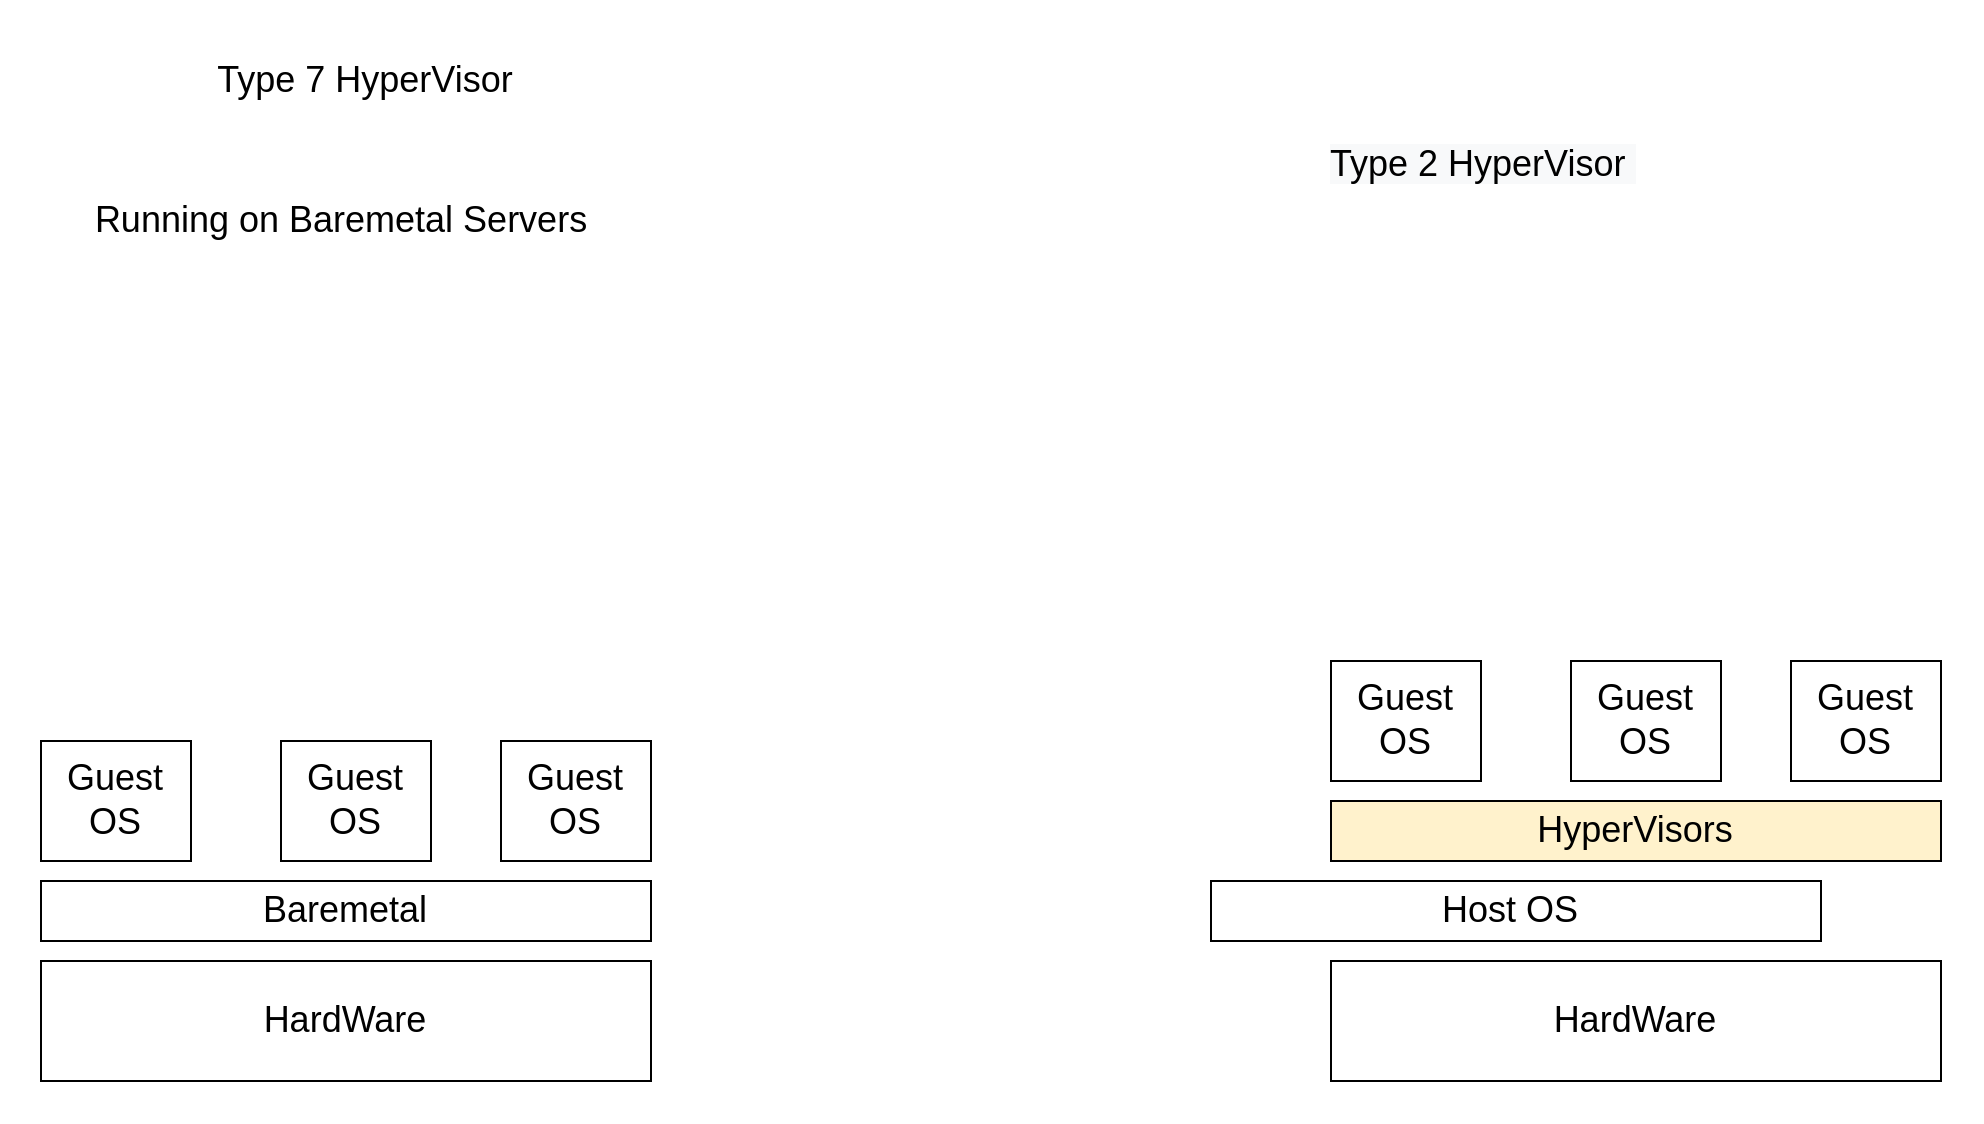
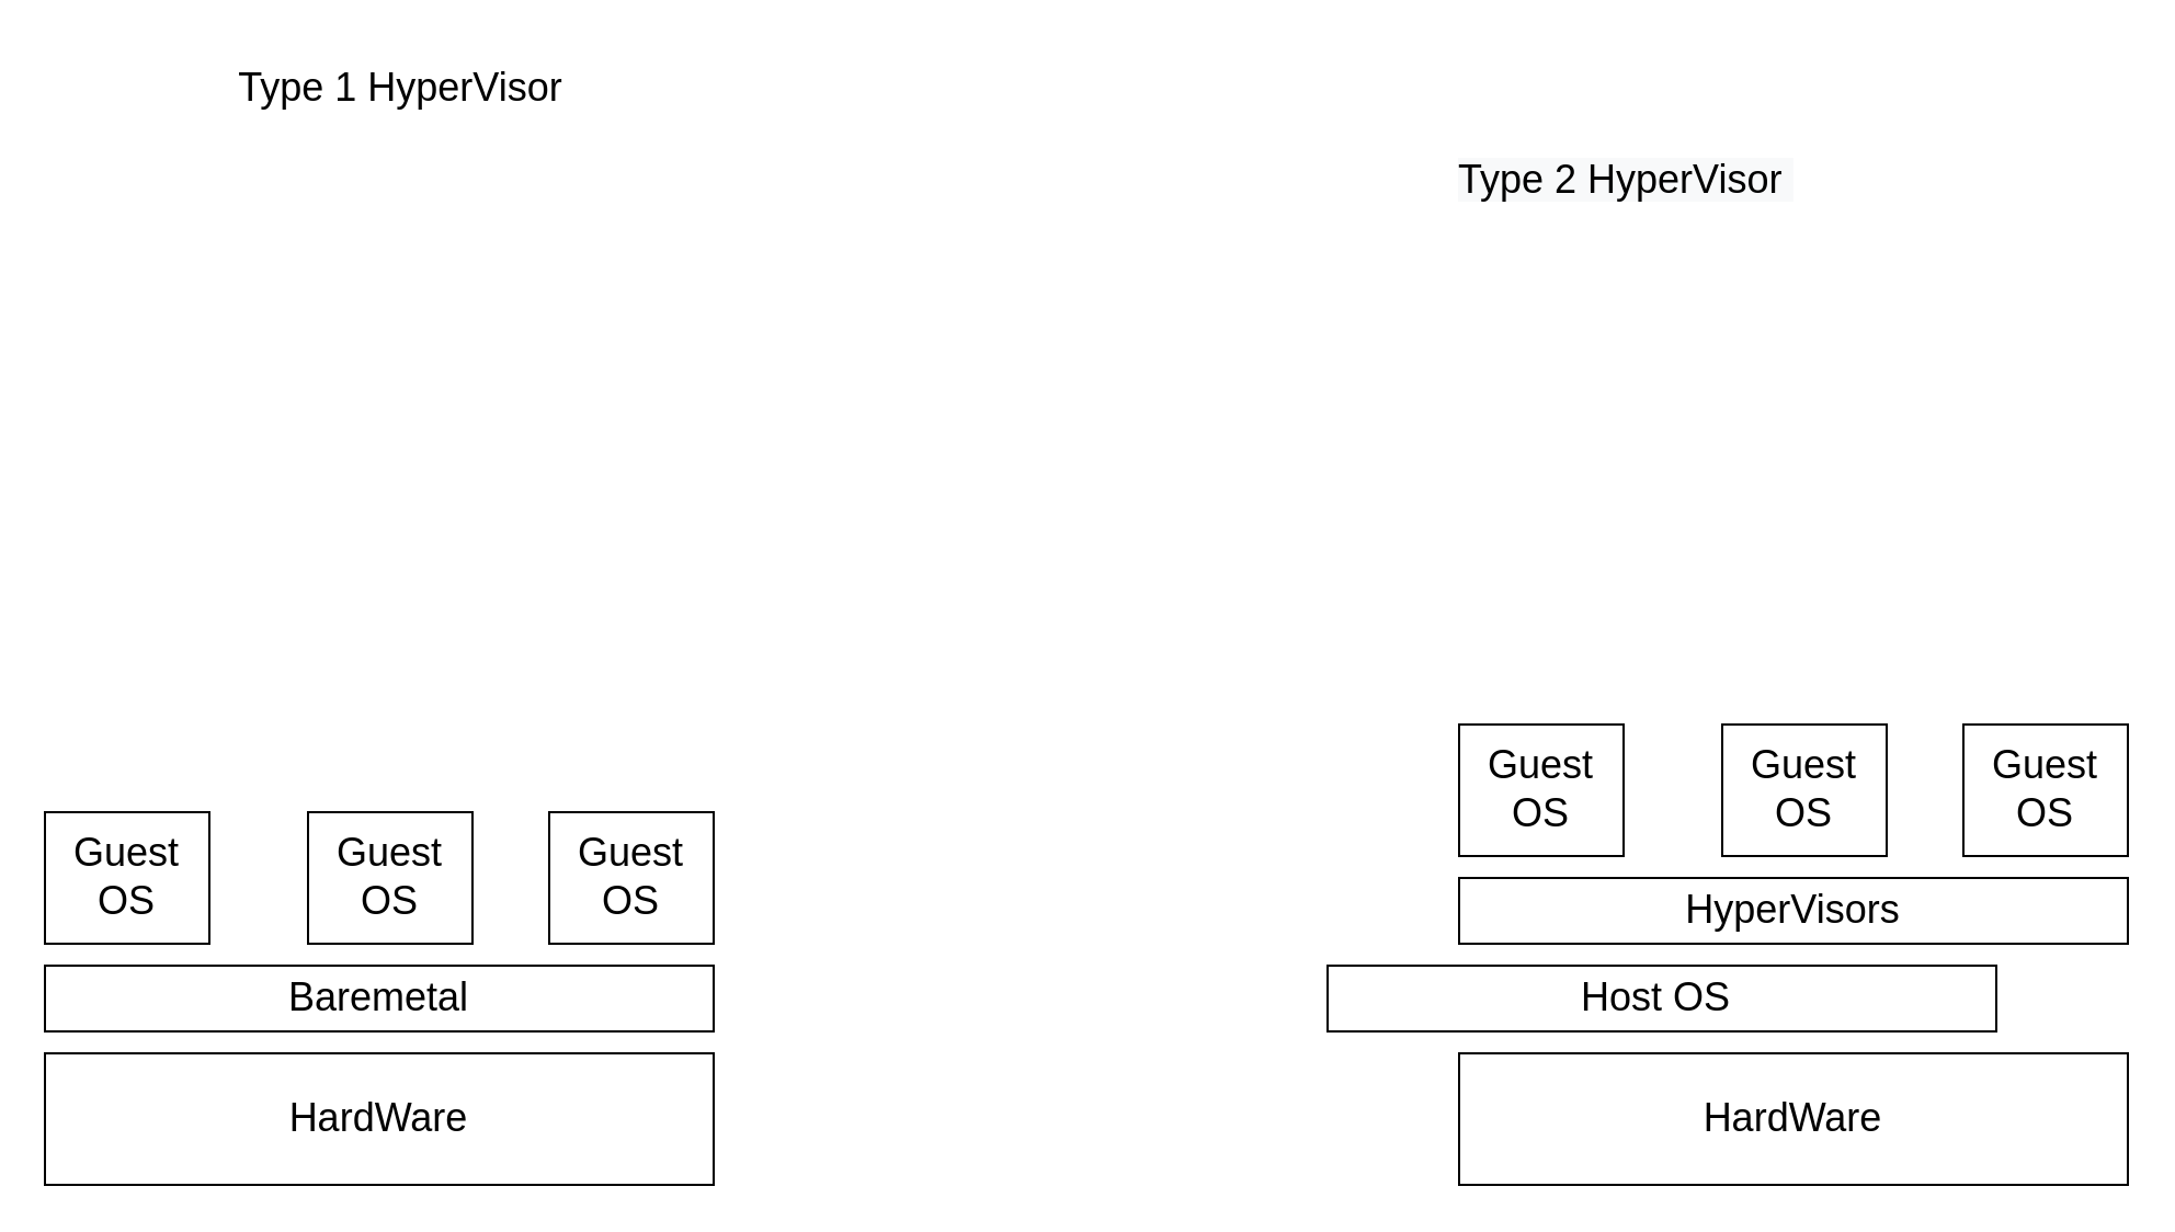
  <mxCell id="0" />
  <mxCell id="1" parent="0" />
  <mxCell id="2" value="&lt;font style=&quot;font-size: 18px;&quot;&gt;HardWare&lt;/font&gt;" style="rounded=0;whiteSpace=wrap;html=1;" vertex="1" parent="1"><mxGeometry x="665" y="480" width="305" height="60" as="geometry" /></mxCell>
- <mxCell id="3" value="&lt;font style=&quot;font-size: 18px;&quot;&gt;Type 7 HyperVisor&amp;nbsp;&lt;/font&gt;" style="text;html=1;strokeColor=none;fillColor=none;align=center;verticalAlign=middle;whiteSpace=wrap;rounded=0;" vertex="1" parent="1"><mxGeometry x="95" y="20" width="180" height="40" as="geometry" /></mxCell>
+ <mxCell id="3" value="&lt;font style=&quot;font-size: 18px;&quot;&gt;Type 1 HyperVisor&amp;nbsp;&lt;/font&gt;" style="text;html=1;strokeColor=none;fillColor=none;align=center;verticalAlign=middle;whiteSpace=wrap;rounded=0;" vertex="1" parent="1"><mxGeometry x="95" y="20" width="180" height="40" as="geometry" /></mxCell>
  <mxCell id="4" value="&lt;span style=&quot;color: rgb(0, 0, 0); font-family: Helvetica; font-size: 18px; font-style: normal; font-variant-ligatures: normal; font-variant-caps: normal; font-weight: 400; letter-spacing: normal; orphans: 2; text-align: center; text-indent: 0px; text-transform: none; widows: 2; word-spacing: 0px; -webkit-text-stroke-width: 0px; background-color: rgb(248, 249, 250); text-decoration-thickness: initial; text-decoration-style: initial; text-decoration-color: initial; float: none; display: inline !important;&quot;&gt;Type 2 HyperVisor&amp;nbsp;&lt;/span&gt;" style="text;whiteSpace=wrap;html=1;fontSize=18;" vertex="1" parent="1"><mxGeometry x="662.5" y="65" width="190" height="50" as="geometry" /></mxCell>
  <mxCell id="5" value="Host OS&amp;nbsp;" style="rounded=0;whiteSpace=wrap;html=1;fontSize=18;" vertex="1" parent="1"><mxGeometry x="605" y="440" width="305" height="30" as="geometry" /></mxCell>
- <mxCell id="6" value="HyperVisors" style="rounded=0;whiteSpace=wrap;html=1;fontSize=18;fillColor=#fff2cc;" vertex="1" parent="1"><mxGeometry x="665" y="400" width="305" height="30" as="geometry" /></mxCell>
+ <mxCell id="6" value="HyperVisors" style="rounded=0;whiteSpace=wrap;html=1;fontSize=18;" vertex="1" parent="1"><mxGeometry x="665" y="400" width="305" height="30" as="geometry" /></mxCell>
  <mxCell id="7" value="Guest OS" style="rounded=0;whiteSpace=wrap;html=1;fontSize=18;" vertex="1" parent="1"><mxGeometry x="665" y="330" width="75" height="60" as="geometry" /></mxCell>
  <mxCell id="8" value="Guest OS" style="rounded=0;whiteSpace=wrap;html=1;fontSize=18;" vertex="1" parent="1"><mxGeometry x="785" y="330" width="75" height="60" as="geometry" /></mxCell>
  <mxCell id="9" value="Guest OS" style="rounded=0;whiteSpace=wrap;html=1;fontSize=18;" vertex="1" parent="1"><mxGeometry x="895" y="330" width="75" height="60" as="geometry" /></mxCell>
  <mxCell id="10" value="&lt;font style=&quot;font-size: 18px;&quot;&gt;HardWare&lt;/font&gt;" style="rounded=0;whiteSpace=wrap;html=1;" vertex="1" parent="1"><mxGeometry x="20" y="480" width="305" height="60" as="geometry" /></mxCell>
  <mxCell id="11" value="Baremetal" style="rounded=0;whiteSpace=wrap;html=1;fontSize=18;" vertex="1" parent="1"><mxGeometry x="20" y="440" width="305" height="30" as="geometry" /></mxCell>
  <mxCell id="12" value="Guest OS" style="rounded=0;whiteSpace=wrap;html=1;fontSize=18;" vertex="1" parent="1"><mxGeometry x="20" y="370" width="75" height="60" as="geometry" /></mxCell>
  <mxCell id="13" value="Guest OS" style="rounded=0;whiteSpace=wrap;html=1;fontSize=18;" vertex="1" parent="1"><mxGeometry x="140" y="370" width="75" height="60" as="geometry" /></mxCell>
  <mxCell id="14" value="Guest OS" style="rounded=0;whiteSpace=wrap;html=1;fontSize=18;" vertex="1" parent="1"><mxGeometry x="250" y="370" width="75" height="60" as="geometry" /></mxCell>
- <mxCell id="15" value="Running on Baremetal Servers" style="text;html=1;align=center;verticalAlign=middle;resizable=0;points=[];autosize=1;strokeColor=none;fillColor=none;fontSize=18;" vertex="1" parent="1"><mxGeometry x="35" y="90" width="270" height="40" as="geometry" /></mxCell>
